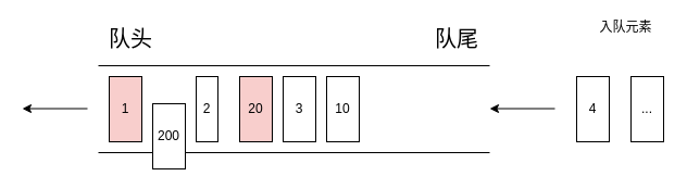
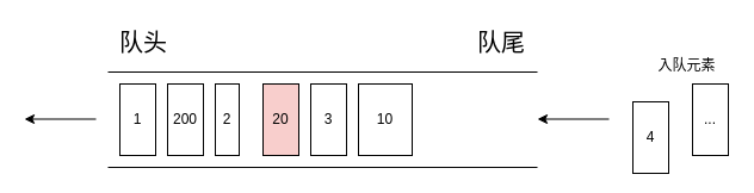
  <mxCell id="0" />
  <mxCell id="1" parent="0" />
  <mxCell id="2" value="" style="endArrow=none;html=1;rounded=0;" edge="1" parent="1"><mxGeometry width="50" height="50" relative="1" as="geometry"><mxPoint x="90" y="60" as="sourcePoint" /><mxPoint x="450" y="60" as="targetPoint" /></mxGeometry></mxCell>
  <mxCell id="3" value="" style="endArrow=none;html=1;rounded=0;" edge="1" parent="1"><mxGeometry width="50" height="50" relative="1" as="geometry"><mxPoint x="90" y="140" as="sourcePoint" /><mxPoint x="450" y="140" as="targetPoint" /></mxGeometry></mxCell>
  <mxCell id="4" value="&lt;font style=&quot;font-size: 20px;&quot;&gt;队头&lt;/font&gt;" style="text;html=1;align=center;verticalAlign=middle;whiteSpace=wrap;rounded=0;" vertex="1" parent="1"><mxGeometry x="90" y="20" width="60" height="30" as="geometry" /></mxCell>
  <mxCell id="5" value="队尾" style="text;html=1;align=center;verticalAlign=middle;whiteSpace=wrap;rounded=0;fontSize=20;" vertex="1" parent="1"><mxGeometry x="390" y="20" width="60" height="30" as="geometry" /></mxCell>
- <mxCell id="6" value="10" style="rounded=0;whiteSpace=wrap;html=1;" vertex="1" parent="1"><mxGeometry x="300" y="70" width="30" height="60" as="geometry" /></mxCell>
+ <mxCell id="6" value="10" style="rounded=0;whiteSpace=wrap;html=1;" vertex="1" parent="1"><mxGeometry x="300" y="70" width="45" height="60" as="geometry" /></mxCell>
  <mxCell id="7" value="3" style="rounded=0;whiteSpace=wrap;html=1;" vertex="1" parent="1"><mxGeometry x="260" y="70" width="30" height="60" as="geometry" /></mxCell>
  <mxCell id="8" value="20" style="rounded=0;whiteSpace=wrap;html=1;fillColor=#f8cecc;" vertex="1" parent="1"><mxGeometry x="220" y="70" width="30" height="60" as="geometry" /></mxCell>
  <mxCell id="9" value="2" style="rounded=0;whiteSpace=wrap;html=1;" vertex="1" parent="1"><mxGeometry x="180" y="70" width="20" height="60" as="geometry" /></mxCell>
- <mxCell id="10" value="200" style="rounded=0;whiteSpace=wrap;html=1;" vertex="1" parent="1"><mxGeometry x="140" y="95" width="30" height="60" as="geometry" /></mxCell>
- <mxCell id="11" value="1" style="rounded=0;whiteSpace=wrap;html=1;fillColor=#f8cecc;" vertex="1" parent="1"><mxGeometry x="100" y="70" width="30" height="60" as="geometry" /></mxCell>
- <mxCell id="12" value="4" style="rounded=0;whiteSpace=wrap;html=1;" vertex="1" parent="1"><mxGeometry x="530" y="70" width="30" height="60" as="geometry" /></mxCell>
+ <mxCell id="10" value="200" style="rounded=0;whiteSpace=wrap;html=1;" vertex="1" parent="1"><mxGeometry x="140" y="70" width="30" height="60" as="geometry" /></mxCell>
+ <mxCell id="11" value="1" style="rounded=0;whiteSpace=wrap;html=1;" vertex="1" parent="1"><mxGeometry x="100" y="70" width="30" height="60" as="geometry" /></mxCell>
+ <mxCell id="12" value="4" style="rounded=0;whiteSpace=wrap;html=1;" vertex="1" parent="1"><mxGeometry x="530" y="85" width="30" height="60" as="geometry" /></mxCell>
  <mxCell id="13" value="..." style="rounded=0;whiteSpace=wrap;html=1;" vertex="1" parent="1"><mxGeometry x="580" y="70" width="30" height="60" as="geometry" /></mxCell>
  <mxCell id="14" value="" style="endArrow=classic;html=1;rounded=0;" edge="1" parent="1"><mxGeometry width="50" height="50" relative="1" as="geometry"><mxPoint x="80" y="99.5" as="sourcePoint" /><mxPoint x="20" y="99.5" as="targetPoint" /></mxGeometry></mxCell>
  <mxCell id="15" value="" style="endArrow=classic;html=1;rounded=0;" edge="1" parent="1"><mxGeometry width="50" height="50" relative="1" as="geometry"><mxPoint x="510" y="99.5" as="sourcePoint" /><mxPoint x="450" y="99.5" as="targetPoint" /></mxGeometry></mxCell>
- <mxCell id="16" value="入队元素" style="text;html=1;align=center;verticalAlign=middle;resizable=0;points=[];autosize=1;strokeColor=none;fillColor=none;" vertex="1" parent="1"><mxGeometry x="540" y="10" width="70" height="30" as="geometry" /></mxCell>
+ <mxCell id="16" value="入队元素" style="text;html=1;align=center;verticalAlign=middle;resizable=0;points=[];autosize=1;strokeColor=none;fillColor=none;" vertex="1" parent="1"><mxGeometry x="540" y="40" width="70" height="30" as="geometry" /></mxCell>
